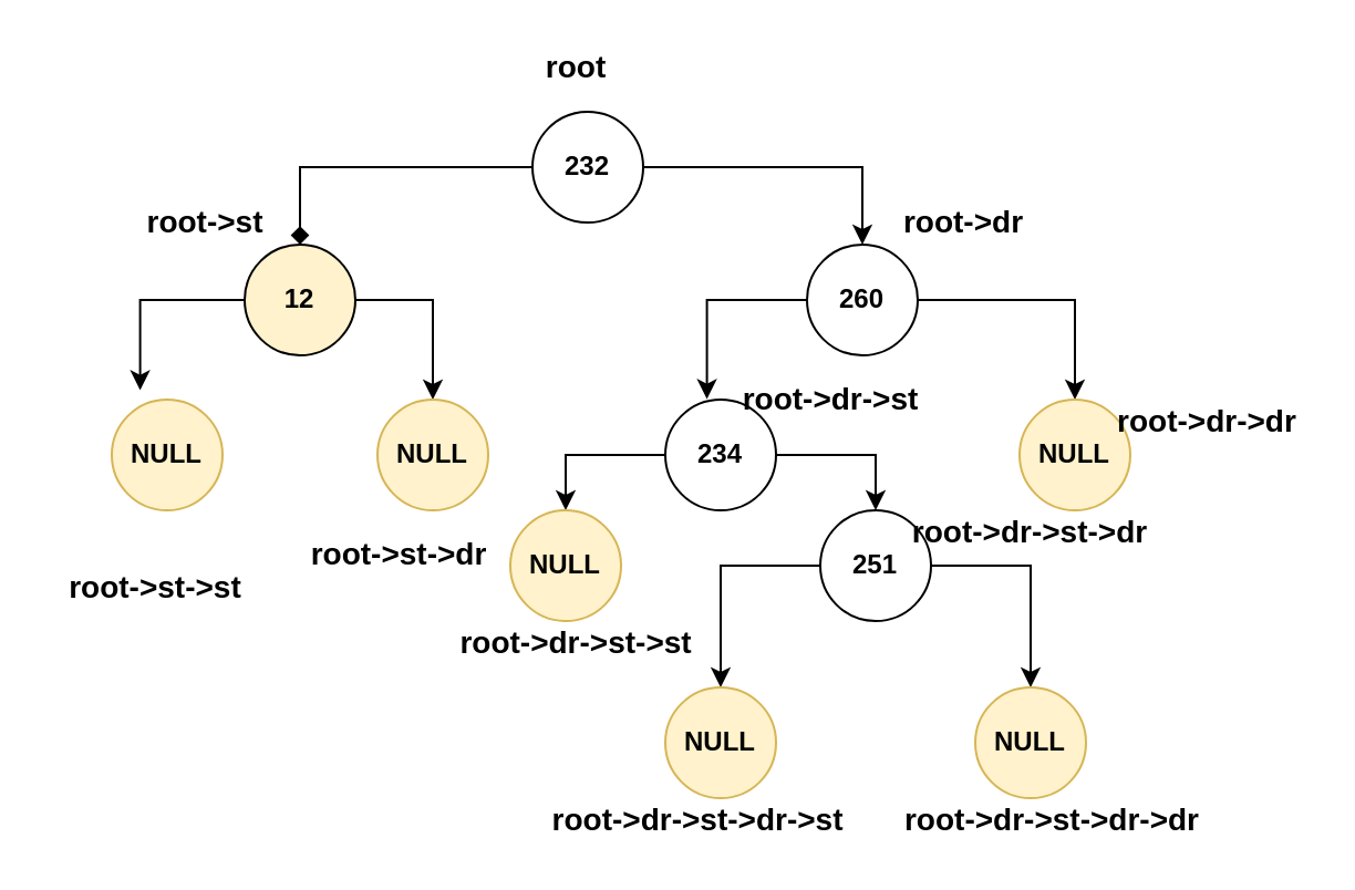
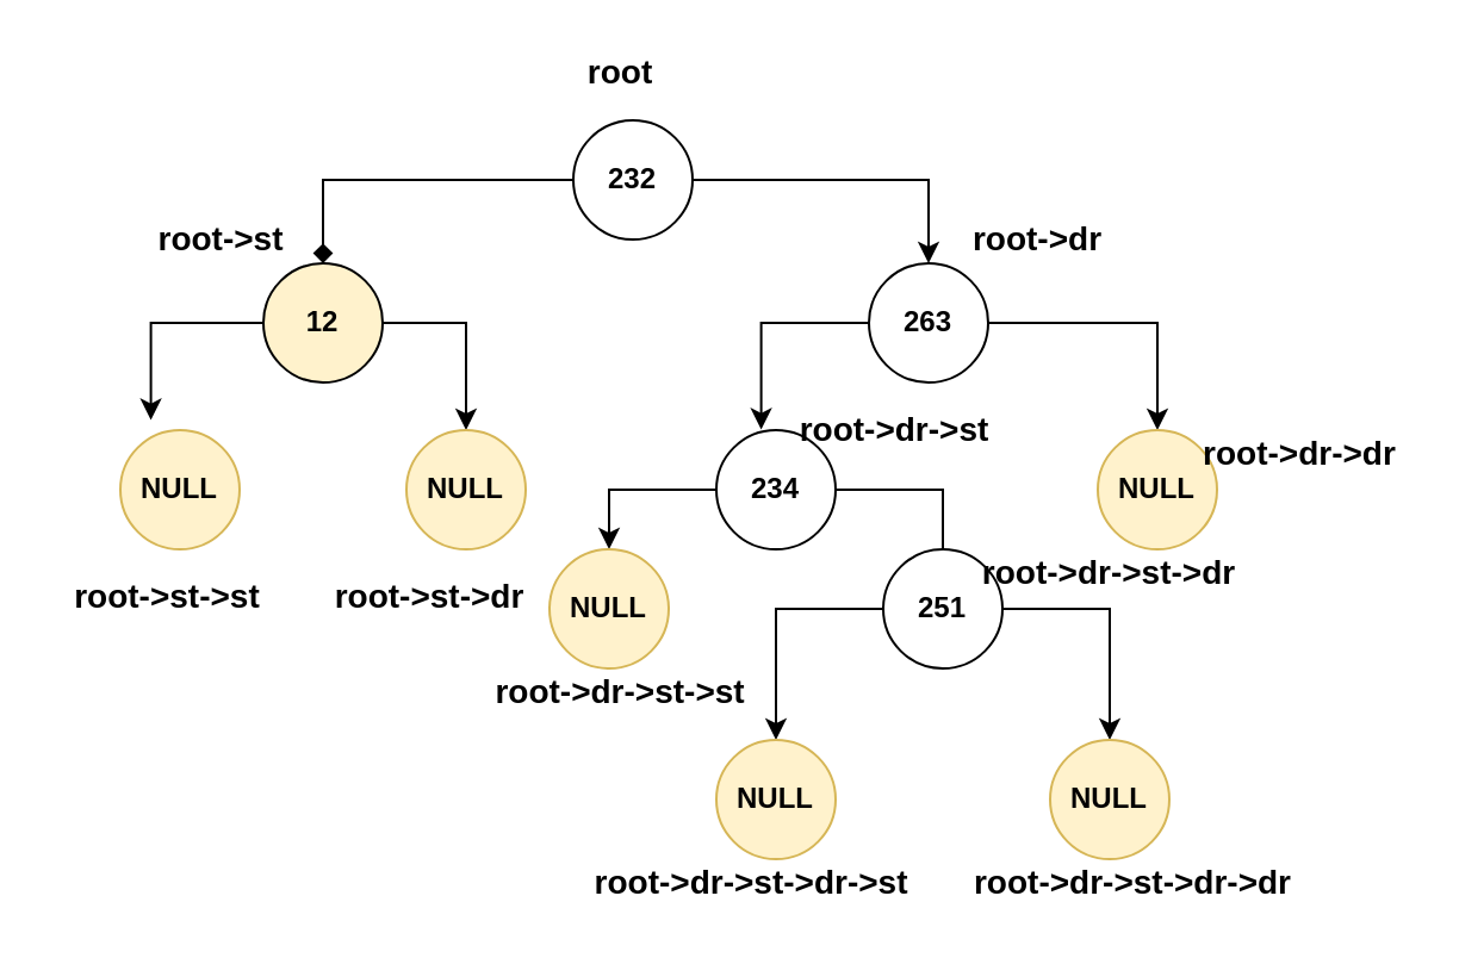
  <mxCell id="0" />
  <mxCell id="1" parent="0" />
  <mxCell id="2" style="edgeStyle=orthogonalEdgeStyle;rounded=0;orthogonalLoop=1;jettySize=auto;html=1;entryX=0.376;entryY=-0.004;entryDx=0;entryDy=0;entryPerimeter=0;" edge="1" parent="1" source="4" target="13"><mxGeometry relative="1" as="geometry" /></mxCell>
  <mxCell id="3" style="edgeStyle=orthogonalEdgeStyle;rounded=0;orthogonalLoop=1;jettySize=auto;html=1;entryX=0.5;entryY=0;entryDx=0;entryDy=0;" edge="1" parent="1" source="4" target="19"><mxGeometry relative="1" as="geometry" /></mxCell>
- <mxCell id="4" value="&lt;b&gt;260&lt;/b&gt;" style="ellipse;whiteSpace=wrap;html=1;aspect=fixed;" vertex="1" parent="1"><mxGeometry x="364" y="110" width="50" height="50" as="geometry" /></mxCell>
+ <mxCell id="4" value="&lt;b&gt;263&lt;/b&gt;" style="ellipse;whiteSpace=wrap;html=1;aspect=fixed;" vertex="1" parent="1"><mxGeometry x="364" y="110" width="50" height="50" as="geometry" /></mxCell>
  <mxCell id="5" style="edgeStyle=orthogonalEdgeStyle;rounded=0;orthogonalLoop=1;jettySize=auto;html=1;entryX=0.5;entryY=0;entryDx=0;entryDy=0;" edge="1" parent="1" source="7" target="4"><mxGeometry relative="1" as="geometry" /></mxCell>
  <mxCell id="6" style="edgeStyle=orthogonalEdgeStyle;rounded=0;orthogonalLoop=1;jettySize=auto;html=1;entryX=0.5;entryY=0;entryDx=0;entryDy=0;endArrow=diamond;" edge="1" parent="1" source="7" target="10"><mxGeometry relative="1" as="geometry" /></mxCell>
  <mxCell id="7" value="&lt;b&gt;232&lt;/b&gt;" style="ellipse;whiteSpace=wrap;html=1;aspect=fixed;" vertex="1" parent="1"><mxGeometry x="240" y="50" width="50" height="50" as="geometry" /></mxCell>
  <mxCell id="8" style="edgeStyle=orthogonalEdgeStyle;rounded=0;orthogonalLoop=1;jettySize=auto;html=1;entryX=0.256;entryY=-0.084;entryDx=0;entryDy=0;entryPerimeter=0;" edge="1" parent="1" source="10" target="17"><mxGeometry relative="1" as="geometry" /></mxCell>
  <mxCell id="9" style="edgeStyle=orthogonalEdgeStyle;rounded=0;orthogonalLoop=1;jettySize=auto;html=1;entryX=0.5;entryY=0;entryDx=0;entryDy=0;" edge="1" parent="1" source="10" target="18"><mxGeometry relative="1" as="geometry" /></mxCell>
  <mxCell id="10" value="&lt;b&gt;12&lt;/b&gt;" style="ellipse;whiteSpace=wrap;html=1;aspect=fixed;fillColor=#fff2cc;" vertex="1" parent="1"><mxGeometry x="110" y="110" width="50" height="50" as="geometry" /></mxCell>
- <mxCell id="11" style="edgeStyle=orthogonalEdgeStyle;rounded=0;orthogonalLoop=1;jettySize=auto;html=1;entryX=0.5;entryY=0;entryDx=0;entryDy=0;" edge="1" parent="1" source="13" target="16"><mxGeometry relative="1" as="geometry" /></mxCell>
+ <mxCell id="11" style="edgeStyle=orthogonalEdgeStyle;rounded=0;orthogonalLoop=1;jettySize=auto;html=1;entryX=0.5;entryY=0;entryDx=0;entryDy=0;endArrow=none;" edge="1" parent="1" source="13" target="16"><mxGeometry relative="1" as="geometry" /></mxCell>
  <mxCell id="12" style="edgeStyle=orthogonalEdgeStyle;rounded=0;orthogonalLoop=1;jettySize=auto;html=1;entryX=0.5;entryY=0;entryDx=0;entryDy=0;" edge="1" parent="1" source="13" target="20"><mxGeometry relative="1" as="geometry" /></mxCell>
  <mxCell id="13" value="&lt;b&gt;234&lt;/b&gt;" style="ellipse;whiteSpace=wrap;html=1;aspect=fixed;" vertex="1" parent="1"><mxGeometry x="300" y="180" width="50" height="50" as="geometry" /></mxCell>
  <mxCell id="14" style="edgeStyle=orthogonalEdgeStyle;rounded=0;orthogonalLoop=1;jettySize=auto;html=1;entryX=0.5;entryY=0;entryDx=0;entryDy=0;" edge="1" parent="1" source="16" target="21"><mxGeometry relative="1" as="geometry" /></mxCell>
  <mxCell id="15" style="edgeStyle=orthogonalEdgeStyle;rounded=0;orthogonalLoop=1;jettySize=auto;html=1;entryX=0.5;entryY=0;entryDx=0;entryDy=0;" edge="1" parent="1" source="16" target="22"><mxGeometry relative="1" as="geometry" /></mxCell>
  <mxCell id="16" value="&lt;b&gt;251&lt;/b&gt;" style="ellipse;whiteSpace=wrap;html=1;aspect=fixed;" vertex="1" parent="1"><mxGeometry x="370" y="230" width="50" height="50" as="geometry" /></mxCell>
  <mxCell id="17" value="&lt;b&gt;NULL&lt;/b&gt;" style="ellipse;whiteSpace=wrap;html=1;aspect=fixed;fillColor=#fff2cc;strokeColor=#d6b656;" vertex="1" parent="1"><mxGeometry x="50" y="180" width="50" height="50" as="geometry" /></mxCell>
  <mxCell id="18" value="&lt;b&gt;NULL&lt;/b&gt;" style="ellipse;whiteSpace=wrap;html=1;aspect=fixed;fillColor=#fff2cc;strokeColor=#d6b656;" vertex="1" parent="1"><mxGeometry x="170" y="180" width="50" height="50" as="geometry" /></mxCell>
  <mxCell id="19" value="&lt;b&gt;NULL&lt;/b&gt;" style="ellipse;whiteSpace=wrap;html=1;aspect=fixed;fillColor=#fff2cc;strokeColor=#d6b656;" vertex="1" parent="1"><mxGeometry x="460" y="180" width="50" height="50" as="geometry" /></mxCell>
  <mxCell id="20" value="&lt;b&gt;NULL&lt;/b&gt;" style="ellipse;whiteSpace=wrap;html=1;aspect=fixed;fillColor=#fff2cc;strokeColor=#d6b656;" vertex="1" parent="1"><mxGeometry x="230" y="230" width="50" height="50" as="geometry" /></mxCell>
  <mxCell id="21" value="&lt;b&gt;NULL&lt;/b&gt;" style="ellipse;whiteSpace=wrap;html=1;aspect=fixed;fillColor=#fff2cc;strokeColor=#d6b656;" vertex="1" parent="1"><mxGeometry x="300" y="310" width="50" height="50" as="geometry" /></mxCell>
  <mxCell id="22" value="&lt;b&gt;NULL&lt;/b&gt;" style="ellipse;whiteSpace=wrap;html=1;aspect=fixed;fillColor=#fff2cc;strokeColor=#d6b656;" vertex="1" parent="1"><mxGeometry x="440" y="310" width="50" height="50" as="geometry" /></mxCell>
  <mxCell id="23" value="&lt;b&gt;&lt;font style=&quot;font-size: 14px&quot;&gt;root&lt;/font&gt;&lt;/b&gt;" style="text;html=1;strokeColor=none;fillColor=none;align=center;verticalAlign=middle;whiteSpace=wrap;rounded=0;" vertex="1" parent="1"><mxGeometry x="240" y="20" width="40" height="20" as="geometry" /></mxCell>
  <mxCell id="24" value="&lt;b&gt;&lt;font style=&quot;font-size: 14px&quot;&gt;root-&amp;gt;st&lt;/font&gt;&lt;/b&gt;" style="text;html=1;strokeColor=none;fillColor=none;align=center;verticalAlign=middle;whiteSpace=wrap;rounded=0;" vertex="1" parent="1"><mxGeometry x="55" y="90" width="75" height="20" as="geometry" /></mxCell>
- <mxCell id="25" value="&lt;b&gt;&lt;font style=&quot;font-size: 14px&quot;&gt;root-&amp;gt;st-&amp;gt;st&lt;/font&gt;&lt;/b&gt;" style="text;html=1;strokeColor=none;fillColor=none;align=center;verticalAlign=middle;whiteSpace=wrap;rounded=0;" vertex="1" parent="1"><mxGeometry x="20" y="255" width="100" height="20" as="geometry" /></mxCell>
+ <mxCell id="25" value="&lt;b&gt;&lt;font style=&quot;font-size: 14px&quot;&gt;root-&amp;gt;st-&amp;gt;st&lt;/font&gt;&lt;/b&gt;" style="text;html=1;strokeColor=none;fillColor=none;align=center;verticalAlign=middle;whiteSpace=wrap;rounded=0;" vertex="1" parent="1"><mxGeometry x="20" y="240" width="100" height="20" as="geometry" /></mxCell>
  <mxCell id="26" value="&lt;b&gt;&lt;font style=&quot;font-size: 14px&quot;&gt;root-&amp;gt;st-&amp;gt;dr&lt;/font&gt;&lt;/b&gt;" style="text;html=1;strokeColor=none;fillColor=none;align=center;verticalAlign=middle;whiteSpace=wrap;rounded=0;" vertex="1" parent="1"><mxGeometry x="130" y="240" width="100" height="20" as="geometry" /></mxCell>
  <mxCell id="27" value="&lt;b&gt;&lt;font style=&quot;font-size: 14px&quot;&gt;root-&amp;gt;dr&lt;/font&gt;&lt;/b&gt;" style="text;html=1;strokeColor=none;fillColor=none;align=center;verticalAlign=middle;whiteSpace=wrap;rounded=0;" vertex="1" parent="1"><mxGeometry x="400" y="90" width="70" height="20" as="geometry" /></mxCell>
  <mxCell id="28" value="&lt;b&gt;&lt;font style=&quot;font-size: 14px&quot;&gt;root-&amp;gt;dr-&amp;gt;dr&lt;/font&gt;&lt;/b&gt;" style="text;html=1;strokeColor=none;fillColor=none;align=center;verticalAlign=middle;whiteSpace=wrap;rounded=0;" vertex="1" parent="1"><mxGeometry x="500" y="180" width="90" height="20" as="geometry" /></mxCell>
  <mxCell id="29" value="&lt;b&gt;&lt;font style=&quot;font-size: 14px&quot;&gt;root-&amp;gt;dr-&amp;gt;st&lt;/font&gt;&lt;/b&gt;" style="text;html=1;strokeColor=none;fillColor=none;align=center;verticalAlign=middle;whiteSpace=wrap;rounded=0;" vertex="1" parent="1"><mxGeometry x="330" y="170" width="90" height="20" as="geometry" /></mxCell>
  <mxCell id="30" value="&lt;b&gt;&lt;font style=&quot;font-size: 14px&quot;&gt;root-&amp;gt;dr-&amp;gt;st-&amp;gt;st&lt;/font&gt;&lt;/b&gt;" style="text;html=1;strokeColor=none;fillColor=none;align=center;verticalAlign=middle;whiteSpace=wrap;rounded=0;" vertex="1" parent="1"><mxGeometry x="200" y="280" width="120" height="20" as="geometry" /></mxCell>
  <mxCell id="31" value="&lt;b&gt;&lt;font style=&quot;font-size: 14px&quot;&gt;root-&amp;gt;dr-&amp;gt;st-&amp;gt;dr&lt;/font&gt;&lt;/b&gt;" style="text;html=1;strokeColor=none;fillColor=none;align=center;verticalAlign=middle;whiteSpace=wrap;rounded=0;" vertex="1" parent="1"><mxGeometry x="405" y="230" width="120" height="20" as="geometry" /></mxCell>
  <mxCell id="32" value="&lt;b&gt;&lt;font style=&quot;font-size: 14px&quot;&gt;root-&amp;gt;dr-&amp;gt;st-&amp;gt;dr-&amp;gt;st&lt;/font&gt;&lt;/b&gt;" style="text;html=1;strokeColor=none;fillColor=none;align=center;verticalAlign=middle;whiteSpace=wrap;rounded=0;" vertex="1" parent="1"><mxGeometry x="240" y="360" width="150" height="20" as="geometry" /></mxCell>
  <mxCell id="33" value="&lt;b&gt;&lt;font style=&quot;font-size: 14px&quot;&gt;root-&amp;gt;dr-&amp;gt;st-&amp;gt;dr-&amp;gt;dr&lt;/font&gt;&lt;/b&gt;" style="text;html=1;strokeColor=none;fillColor=none;align=center;verticalAlign=middle;whiteSpace=wrap;rounded=0;" vertex="1" parent="1"><mxGeometry x="400" y="360" width="150" height="20" as="geometry" /></mxCell>
